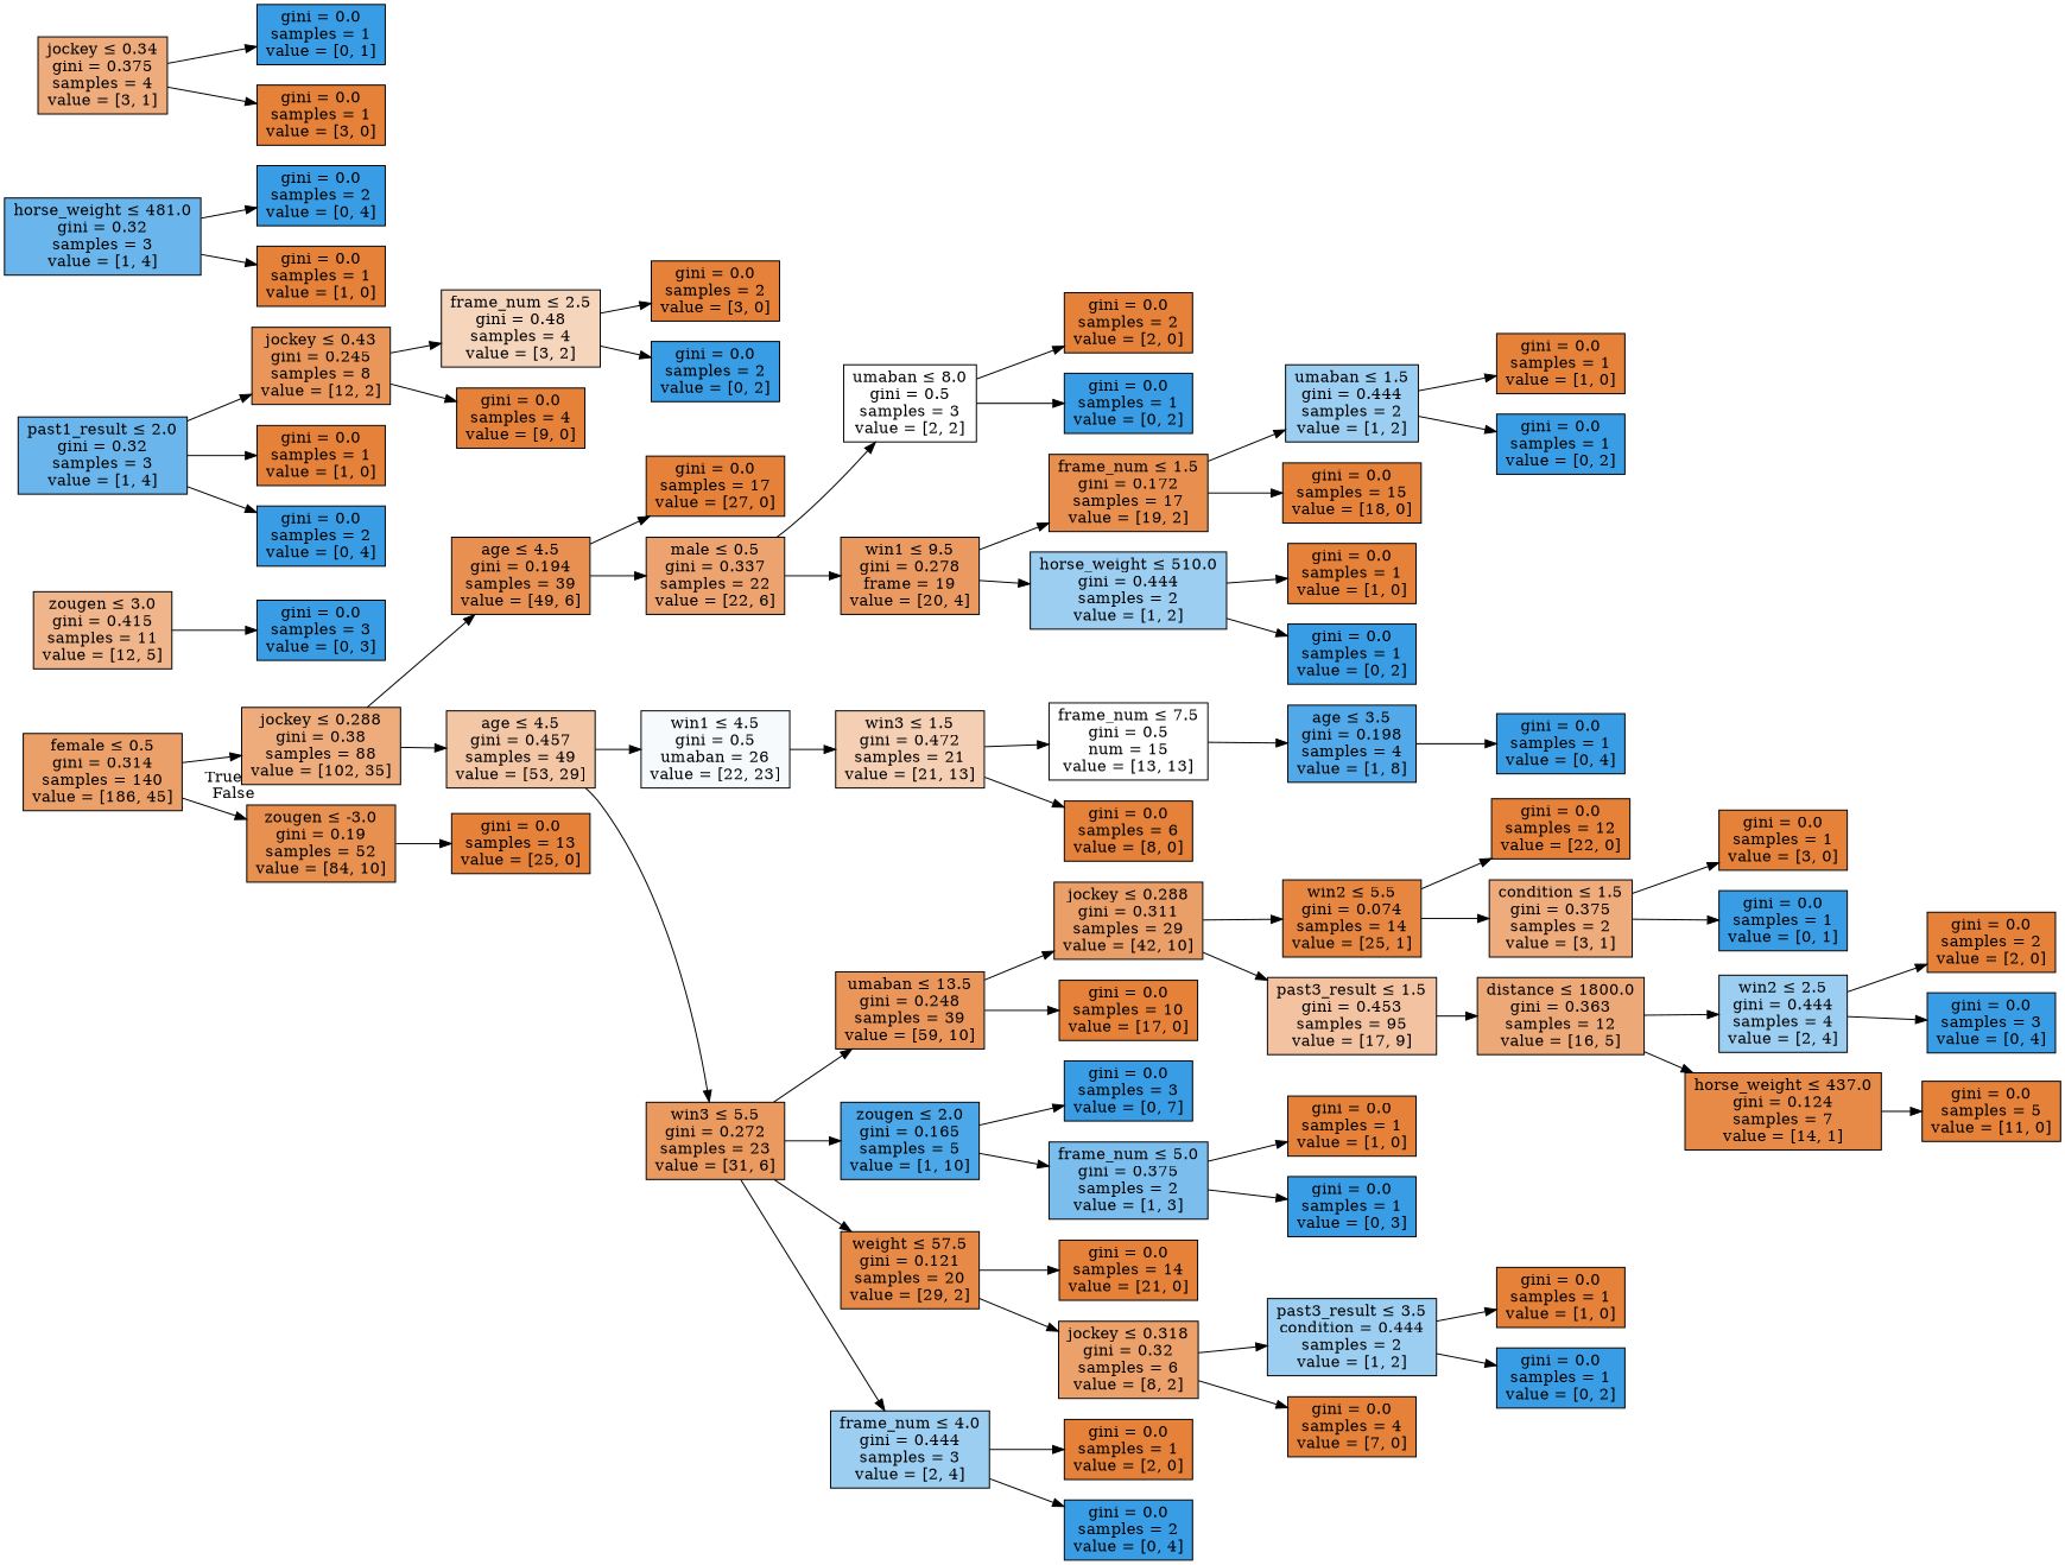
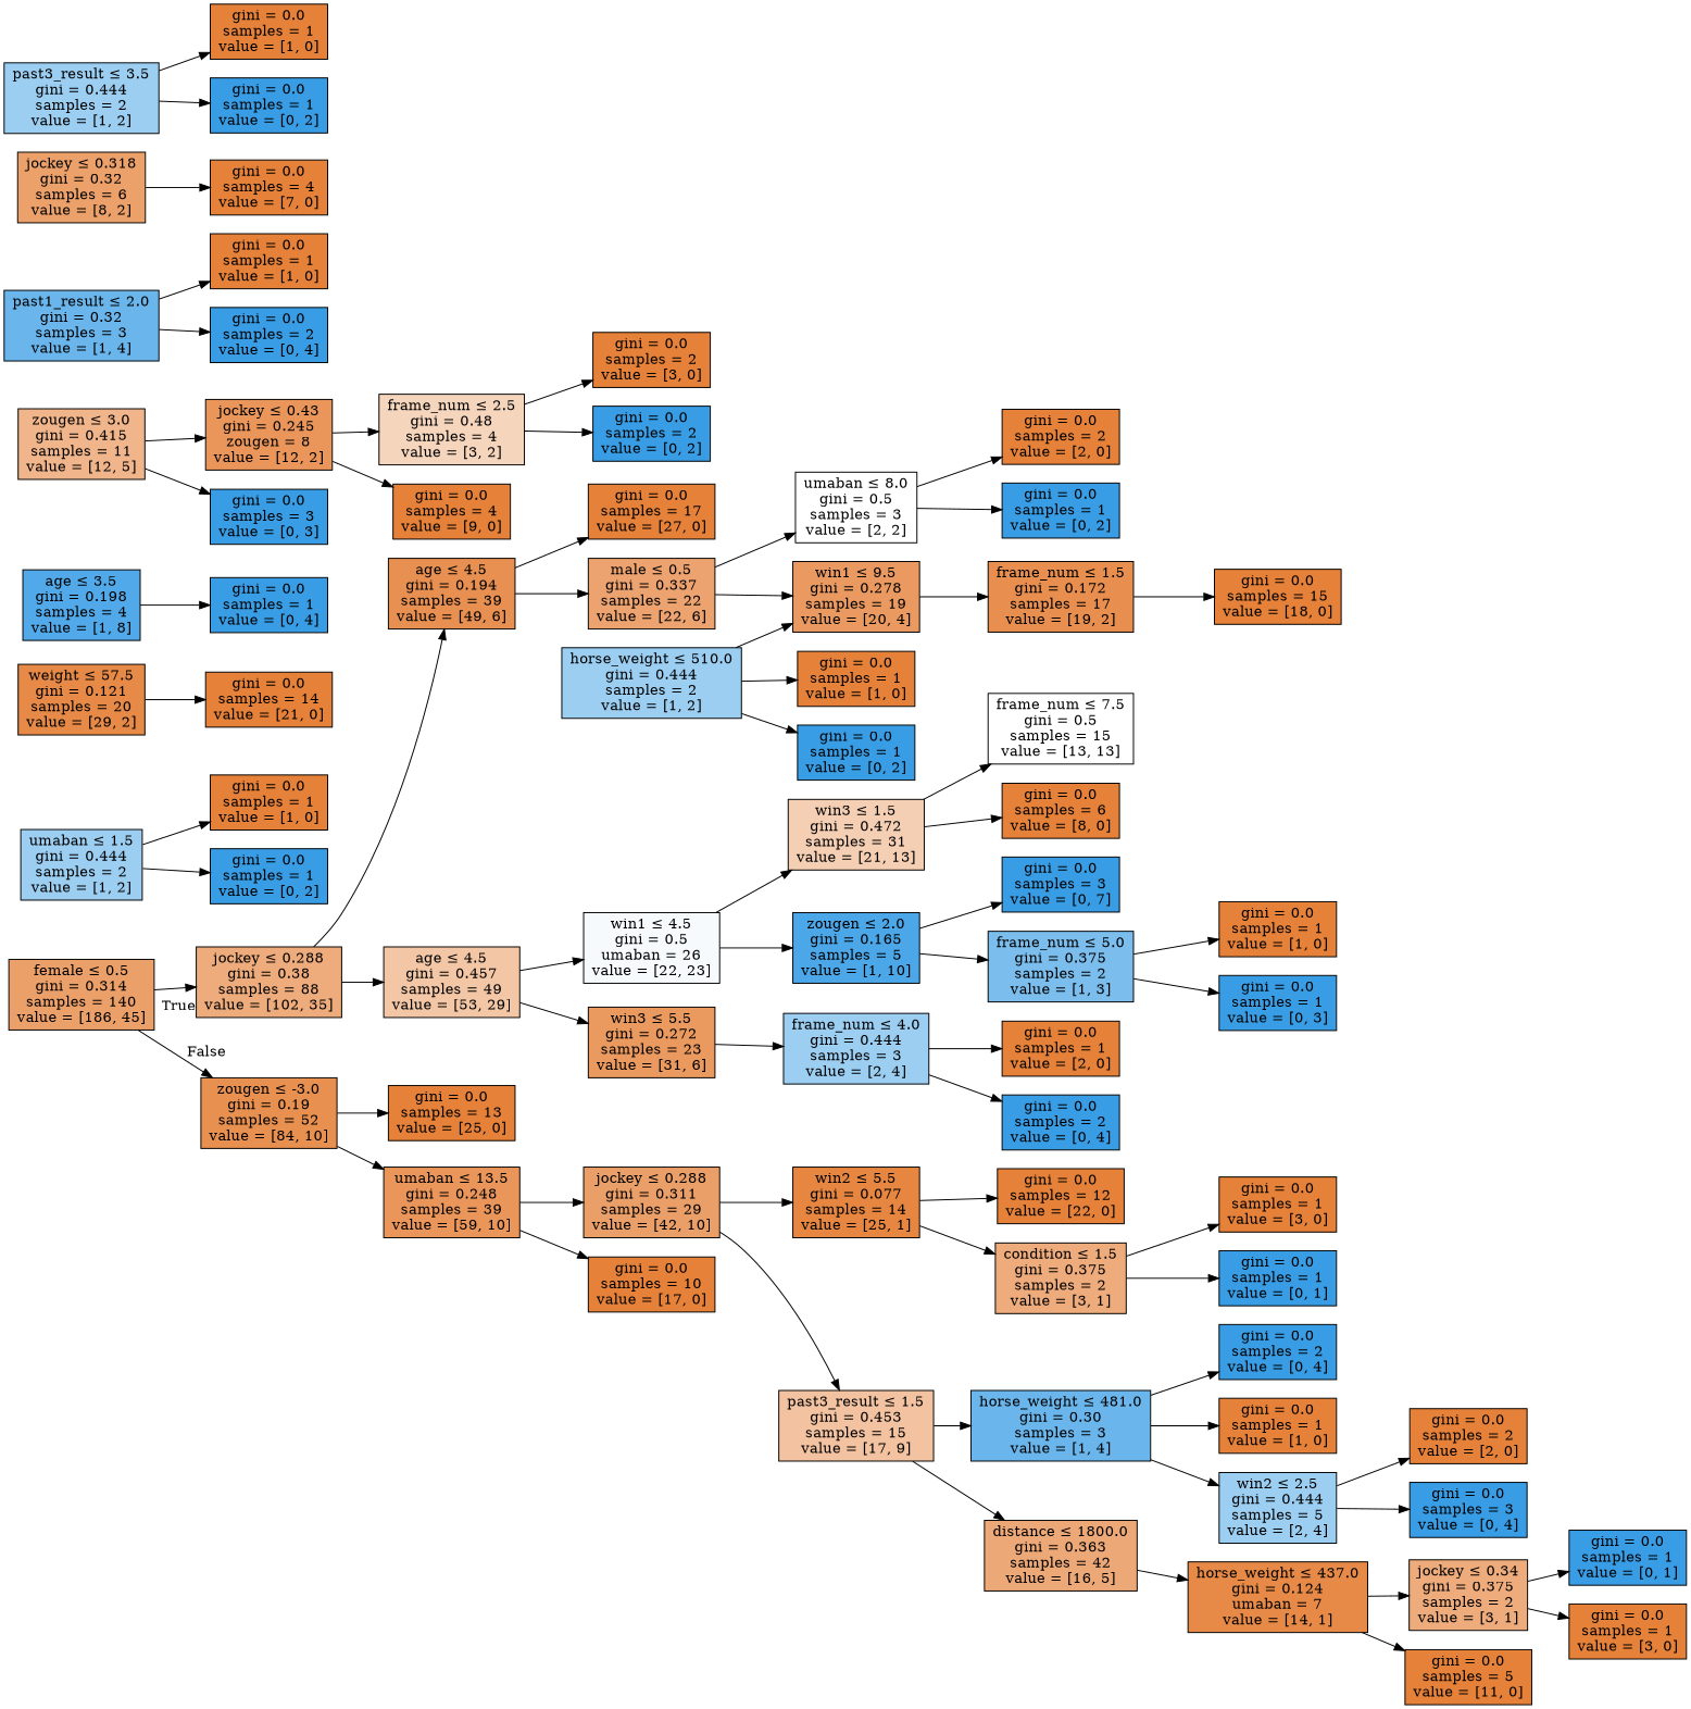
  digraph {
    rankdir=LR
    node [color=black fillcolor="#e58139ff" shape=box style=filled]
    n1 [fillcolor="#e58139c1" label=<female &le; 0.5<br/>gini = 0.314<br/>samples = 140<br/>value = [186, 45]>]
    n2 [fillcolor="#e58139a8" label=<jockey &le; 0.288<br/>gini = 0.38<br/>samples = 88<br/>value = [102, 35]>]
    n3 [fillcolor="#e58139e1" label=<zougen &le; -3.0<br/>gini = 0.19<br/>samples = 52<br/>value = [84, 10]>]
    n4 [fillcolor="#e58139e0" label=<age &le; 4.5<br/>gini = 0.194<br/>samples = 39<br/>value = [49, 6]>]
    n5 [fillcolor="#e5813973" label=<age &le; 4.5<br/>gini = 0.457<br/>samples = 49<br/>value = [53, 29]>]
    n6 [label=<gini = 0.0<br/>samples = 13<br/>value = [25, 0]>]
    n7 [fillcolor="#e58139d4" label=<umaban &le; 13.5<br/>gini = 0.248<br/>samples = 39<br/>value = [59, 10]>]
    n8 [label=<gini = 0.0<br/>samples = 17<br/>value = [27, 0]>]
    n9 [fillcolor="#e58139b9" label=<male &le; 0.5<br/>gini = 0.337<br/>samples = 22<br/>value = [22, 6]>]
    n10 [fillcolor="#399de50b" label=<win1 &le; 4.5<br/>gini = 0.5<br/>umaban = 26<br/>value = [22, 23]>]
    n11 [fillcolor="#e58139ce" label=<win3 &le; 5.5<br/>gini = 0.272<br/>samples = 23<br/>value = [31, 6]>]
    n12 [fillcolor="#e5813900" label=<umaban &le; 8.0<br/>gini = 0.5<br/>samples = 3<br/>value = [2, 2]>]
-   n13 [fillcolor="#e58139cc" label=<win1 &le; 9.5<br/>gini = 0.278<br/>frame = 19<br/>value = [20, 4]>]
+   n13 [fillcolor="#e58139cc" label=<win1 &le; 9.5<br/>gini = 0.278<br/>samples = 19<br/>value = [20, 4]>]
    n14 [label=<gini = 0.0<br/>samples = 2<br/>value = [2, 0]>]
    n15 [fillcolor="#399de5ff" label=<gini = 0.0<br/>samples = 1<br/>value = [0, 2]>]
    n16 [fillcolor="#e58139e4" label=<frame_num &le; 1.5<br/>gini = 0.172<br/>samples = 17<br/>value = [19, 2]>]
    n17 [fillcolor="#399de57f" label=<horse_weight &le; 510.0<br/>gini = 0.444<br/>samples = 2<br/>value = [1, 2]>]
    n18 [fillcolor="#399de57f" label=<umaban &le; 1.5<br/>gini = 0.444<br/>samples = 2<br/>value = [1, 2]>]
    n19 [label=<gini = 0.0<br/>samples = 15<br/>value = [18, 0]>]
    n20 [label=<gini = 0.0<br/>samples = 1<br/>value = [1, 0]>]
    n21 [fillcolor="#399de5ff" label=<gini = 0.0<br/>samples = 1<br/>value = [0, 2]>]
    n22 [label=<gini = 0.0<br/>samples = 1<br/>value = [1, 0]>]
    n23 [fillcolor="#399de5ff" label=<gini = 0.0<br/>samples = 1<br/>value = [0, 2]>]
-   n24 [fillcolor="#e5813961" label=<win3 &le; 1.5<br/>gini = 0.472<br/>samples = 21<br/>value = [21, 13]>]
+   n24 [fillcolor="#e5813961" label=<win3 &le; 1.5<br/>gini = 0.472<br/>samples = 31<br/>value = [21, 13]>]
    n25 [fillcolor="#399de5e6" label=<zougen &le; 2.0<br/>gini = 0.165<br/>samples = 5<br/>value = [1, 10]>]
    n26 [fillcolor="#e58139ed" label=<weight &le; 57.5<br/>gini = 0.121<br/>samples = 20<br/>value = [29, 2]>]
    n27 [fillcolor="#399de57f" label=<frame_num &le; 4.0<br/>gini = 0.444<br/>samples = 3<br/>value = [2, 4]>]
-   n28 [fillcolor="#e5813900" label=<frame_num &le; 7.5<br/>gini = 0.5<br/>num = 15<br/>value = [13, 13]>]
+   n28 [fillcolor="#e5813900" label=<frame_num &le; 7.5<br/>gini = 0.5<br/>samples = 15<br/>value = [13, 13]>]
    n29 [label=<gini = 0.0<br/>samples = 6<br/>value = [8, 0]>]
    n30 [fillcolor="#399de5ff" label=<gini = 0.0<br/>samples = 3<br/>value = [0, 7]>]
    n31 [fillcolor="#399de5aa" label=<frame_num &le; 5.0<br/>gini = 0.375<br/>samples = 2<br/>value = [1, 3]>]
    n32 [fillcolor="#399de5df" label=<age &le; 3.5<br/>gini = 0.198<br/>samples = 4<br/>value = [1, 8]>]
    n33 [fillcolor="#e5813995" label=<zougen &le; 3.0<br/>gini = 0.415<br/>samples = 11<br/>value = [12, 5]>]
-   n34 [fillcolor="#e58139d4" label=<jockey &le; 0.43<br/>gini = 0.245<br/>samples = 8<br/>value = [12, 2]>]
+   n34 [fillcolor="#e58139d4" label=<jockey &le; 0.43<br/>gini = 0.245<br/>zougen = 8<br/>value = [12, 2]>]
    n35 [fillcolor="#399de5ff" label=<gini = 0.0<br/>samples = 3<br/>value = [0, 3]>]
    n36 [fillcolor="#399de5ff" label=<gini = 0.0<br/>samples = 1<br/>value = [0, 4]>]
    n37 [fillcolor="#e5813955" label=<frame_num &le; 2.5<br/>gini = 0.48<br/>samples = 4<br/>value = [3, 2]>]
    n38 [label=<gini = 0.0<br/>samples = 4<br/>value = [9, 0]>]
    n39 [label=<gini = 0.0<br/>samples = 2<br/>value = [3, 0]>]
    n40 [fillcolor="#399de5ff" label=<gini = 0.0<br/>samples = 2<br/>value = [0, 2]>]
    n41 [fillcolor="#399de5bf" label=<past1_result &le; 2.0<br/>gini = 0.32<br/>samples = 3<br/>value = [1, 4]>]
    n42 [label=<gini = 0.0<br/>samples = 1<br/>value = [1, 0]>]
    n43 [fillcolor="#399de5ff" label=<gini = 0.0<br/>samples = 2<br/>value = [0, 4]>]
    n44 [label=<gini = 0.0<br/>samples = 1<br/>value = [1, 0]>]
    n45 [fillcolor="#399de5ff" label=<gini = 0.0<br/>samples = 1<br/>value = [0, 3]>]
    n46 [label=<gini = 0.0<br/>samples = 14<br/>value = [21, 0]>]
    n47 [fillcolor="#e58139bf" label=<jockey &le; 0.318<br/>gini = 0.32<br/>samples = 6<br/>value = [8, 2]>]
    n48 [label=<gini = 0.0<br/>samples = 1<br/>value = [2, 0]>]
    n49 [fillcolor="#399de5ff" label=<gini = 0.0<br/>samples = 2<br/>value = [0, 4]>]
-   n50 [fillcolor="#399de57f" label=<past3_result &le; 3.5<br/>condition = 0.444<br/>samples = 2<br/>value = [1, 2]>]
+   n50 [fillcolor="#399de57f" label=<past3_result &le; 3.5<br/>gini = 0.444<br/>samples = 2<br/>value = [1, 2]>]
    n51 [label=<gini = 0.0<br/>samples = 4<br/>value = [7, 0]>]
    n52 [label=<gini = 0.0<br/>samples = 1<br/>value = [1, 0]>]
    n53 [fillcolor="#399de5ff" label=<gini = 0.0<br/>samples = 1<br/>value = [0, 2]>]
    n54 [fillcolor="#e58139c2" label=<jockey &le; 0.288<br/>gini = 0.311<br/>samples = 29<br/>value = [42, 10]>]
    n55 [label=<gini = 0.0<br/>samples = 10<br/>value = [17, 0]>]
-   n56 [fillcolor="#e58139f5" label=<win2 &le; 5.5<br/>gini = 0.074<br/>samples = 14<br/>value = [25, 1]>]
-   n57 [fillcolor="#e5813978" label=<past3_result &le; 1.5<br/>gini = 0.453<br/>samples = 95<br/>value = [17, 9]>]
+   n56 [fillcolor="#e58139f5" label=<win2 &le; 5.5<br/>gini = 0.077<br/>samples = 14<br/>value = [25, 1]>]
+   n57 [fillcolor="#e5813978" label=<past3_result &le; 1.5<br/>gini = 0.453<br/>samples = 15<br/>value = [17, 9]>]
    n58 [label=<gini = 0.0<br/>samples = 12<br/>value = [22, 0]>]
    n59 [fillcolor="#e58139aa" label=<condition &le; 1.5<br/>gini = 0.375<br/>samples = 2<br/>value = [3, 1]>]
-   n60 [fillcolor="#399de5bf" label=<horse_weight &le; 481.0<br/>gini = 0.32<br/>samples = 3<br/>value = [1, 4]>]
-   n61 [fillcolor="#e58139af" label=<distance &le; 1800.0<br/>gini = 0.363<br/>samples = 12<br/>value = [16, 5]>]
+   n60 [fillcolor="#399de5bf" label=<horse_weight &le; 481.0<br/>gini = 0.30<br/>samples = 3<br/>value = [1, 4]>]
+   n61 [fillcolor="#e58139af" label=<distance &le; 1800.0<br/>gini = 0.363<br/>samples = 42<br/>value = [16, 5]>]
    n62 [label=<gini = 0.0<br/>samples = 1<br/>value = [3, 0]>]
    n63 [fillcolor="#399de5ff" label=<gini = 0.0<br/>samples = 1<br/>value = [0, 1]>]
    n64 [fillcolor="#399de5ff" label=<gini = 0.0<br/>samples = 2<br/>value = [0, 4]>]
    n65 [label=<gini = 0.0<br/>samples = 1<br/>value = [1, 0]>]
-   n66 [fillcolor="#399de57f" label=<win2 &le; 2.5<br/>gini = 0.444<br/>samples = 4<br/>value = [2, 4]>]
-   n67 [fillcolor="#e58139ed" label=<horse_weight &le; 437.0<br/>gini = 0.124<br/>samples = 7<br/>value = [14, 1]>]
+   n66 [fillcolor="#399de57f" label=<win2 &le; 2.5<br/>gini = 0.444<br/>samples = 5<br/>value = [2, 4]>]
+   n67 [fillcolor="#e58139ed" label=<horse_weight &le; 437.0<br/>gini = 0.124<br/>umaban = 7<br/>value = [14, 1]>]
    n68 [label=<gini = 0.0<br/>samples = 2<br/>value = [2, 0]>]
    n69 [fillcolor="#399de5ff" label=<gini = 0.0<br/>samples = 3<br/>value = [0, 4]>]
-   n70 [fillcolor="#e58139aa" label=<jockey &le; 0.34<br/>gini = 0.375<br/>samples = 4<br/>value = [3, 1]>]
+   n70 [fillcolor="#e58139aa" label=<jockey &le; 0.34<br/>gini = 0.375<br/>samples = 2<br/>value = [3, 1]>]
    n71 [label=<gini = 0.0<br/>samples = 5<br/>value = [11, 0]>]
    n72 [fillcolor="#399de5ff" label=<gini = 0.0<br/>samples = 1<br/>value = [0, 1]>]
    n73 [label=<gini = 0.0<br/>samples = 1<br/>value = [3, 0]>]
    n1 -> n2 [headlabel=True labelangle=45 labeldistance=2.5]
    n1 -> n3 [headlabel=False labelangle=-45 labeldistance=2.5]
    n2 -> n4
    n2 -> n5
    n3 -> n6
-   n11 -> n7
+   n3 -> n7
    n4 -> n8
    n4 -> n9
    n5 -> n10
    n5 -> n11
    n7 -> n54
    n7 -> n55
    n9 -> n12
    n9 -> n13
    n10 -> n24
-   n11 -> n25
-   n11 -> n26
+   n10 -> n25
    n11 -> n27
    n12 -> n14
    n12 -> n15
    n13 -> n16
-   n13 -> n17
-   n16 -> n18
+   n17 -> n13
    n16 -> n19
    n17 -> n20
    n17 -> n21
    n18 -> n22
    n18 -> n23
    n24 -> n28
    n24 -> n29
    n25 -> n30
    n25 -> n31
    n26 -> n46
-   n26 -> n47
    n27 -> n48
    n27 -> n49
-   n28 -> n32
    n31 -> n44
    n31 -> n45
    n32 -> n36
-   n41 -> n34
+   n33 -> n34
    n33 -> n35
    n34 -> n37
    n34 -> n38
    n37 -> n39
    n37 -> n40
    n41 -> n42
    n41 -> n43
-   n47 -> n50
    n47 -> n51
    n50 -> n52
    n50 -> n53
    n54 -> n56
    n54 -> n57
    n56 -> n58
    n56 -> n59
+   n57 -> n60
    n57 -> n61
    n59 -> n62
    n59 -> n63
    n60 -> n64
    n60 -> n65
-   n61 -> n66
+   n60 -> n66
    n61 -> n67
    n66 -> n68
    n66 -> n69
+   n67 -> n70
    n67 -> n71
    n70 -> n72
    n70 -> n73
  }
